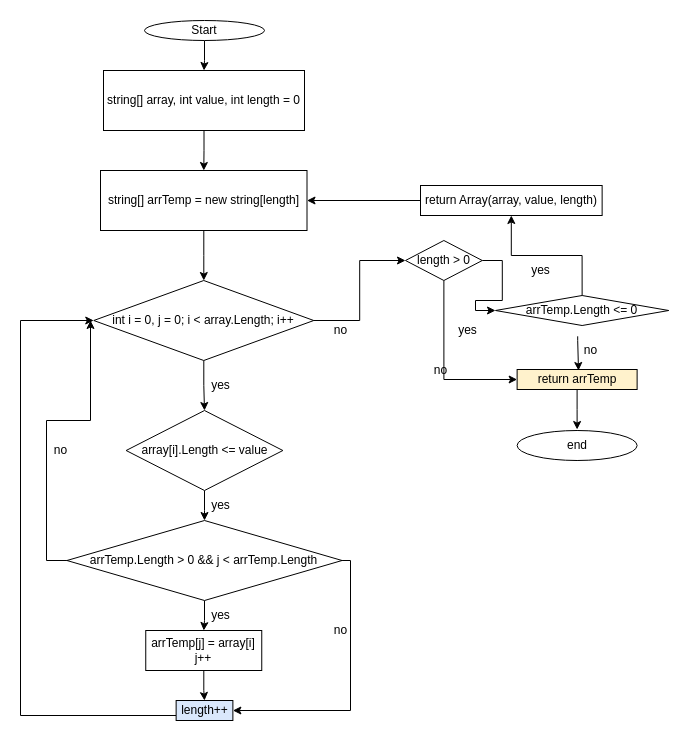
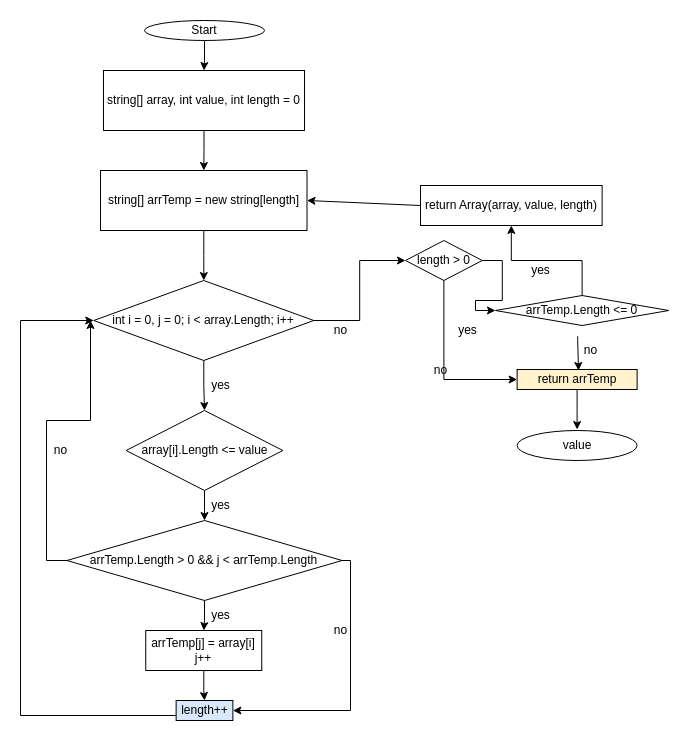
  <mxCell id="0" />
  <mxCell id="1" parent="0" />
  <mxCell id="2" value="" style="edgeStyle=orthogonalEdgeStyle;rounded=0;orthogonalLoop=1;jettySize=auto;html=1;" edge="1" parent="1" source="3" target="5"><mxGeometry relative="1" as="geometry" /></mxCell>
  <mxCell id="3" value="Start" style="ellipse;whiteSpace=wrap;html=1;" vertex="1" parent="1"><mxGeometry x="144" y="20" width="120" height="20" as="geometry" /></mxCell>
  <mxCell id="4" value="" style="edgeStyle=orthogonalEdgeStyle;rounded=0;orthogonalLoop=1;jettySize=auto;html=1;" edge="1" parent="1" source="5" target="7"><mxGeometry relative="1" as="geometry" /></mxCell>
  <mxCell id="5" value="string[] array, int value, int length = 0" style="whiteSpace=wrap;html=1;" vertex="1" parent="1"><mxGeometry x="103" y="70" width="201" height="60" as="geometry" /></mxCell>
  <mxCell id="6" value="" style="edgeStyle=orthogonalEdgeStyle;rounded=0;orthogonalLoop=1;jettySize=auto;html=1;" edge="1" parent="1" source="7" target="10"><mxGeometry relative="1" as="geometry" /></mxCell>
  <mxCell id="7" value="string[] arrTemp = new string[length]" style="whiteSpace=wrap;html=1;" vertex="1" parent="1"><mxGeometry x="100" y="170" width="206.5" height="60" as="geometry" /></mxCell>
  <mxCell id="8" value="" style="edgeStyle=orthogonalEdgeStyle;rounded=0;orthogonalLoop=1;jettySize=auto;html=1;" edge="1" parent="1" source="10" target="12"><mxGeometry relative="1" as="geometry" /></mxCell>
  <mxCell id="9" value="" style="edgeStyle=orthogonalEdgeStyle;rounded=0;orthogonalLoop=1;jettySize=auto;html=1;" edge="1" parent="1" source="10" target="29"><mxGeometry relative="1" as="geometry" /></mxCell>
  <mxCell id="10" value="int i = 0, j = 0; i &amp;lt; array.Length; i++" style="rhombus;whiteSpace=wrap;html=1;" vertex="1" parent="1"><mxGeometry x="93.25" y="280" width="220" height="80" as="geometry" /></mxCell>
  <mxCell id="11" value="" style="edgeStyle=orthogonalEdgeStyle;rounded=0;orthogonalLoop=1;jettySize=auto;html=1;" edge="1" parent="1" source="12" target="17"><mxGeometry relative="1" as="geometry" /></mxCell>
  <mxCell id="12" value="array[i].Length &amp;lt;= value" style="rhombus;whiteSpace=wrap;html=1;" vertex="1" parent="1"><mxGeometry x="125.63" y="410" width="156.75" height="80" as="geometry" /></mxCell>
  <mxCell id="13" value="yes" style="text;html=1;align=center;verticalAlign=middle;resizable=0;points=[];autosize=1;strokeColor=none;fillColor=none;" vertex="1" parent="1"><mxGeometry x="200" y="370" width="40" height="30" as="geometry" /></mxCell>
  <mxCell id="14" value="" style="edgeStyle=orthogonalEdgeStyle;rounded=0;orthogonalLoop=1;jettySize=auto;html=1;" edge="1" parent="1" source="17" target="20"><mxGeometry relative="1" as="geometry" /></mxCell>
  <mxCell id="15" style="edgeStyle=orthogonalEdgeStyle;rounded=0;orthogonalLoop=1;jettySize=auto;html=1;exitX=1;exitY=0.5;exitDx=0;exitDy=0;entryX=1;entryY=0.5;entryDx=0;entryDy=0;" edge="1" parent="1" source="17" target="23"><mxGeometry relative="1" as="geometry"><Array as="points"><mxPoint x="350" y="560" /><mxPoint x="350" y="710" /></Array></mxGeometry></mxCell>
  <mxCell id="16" style="edgeStyle=orthogonalEdgeStyle;rounded=0;orthogonalLoop=1;jettySize=auto;html=1;exitX=0;exitY=0.5;exitDx=0;exitDy=0;" edge="1" parent="1" source="17"><mxGeometry relative="1" as="geometry"><mxPoint x="90" y="320" as="targetPoint" /><Array as="points"><mxPoint x="46" y="560" /><mxPoint x="46" y="420" /><mxPoint x="90" y="420" /></Array></mxGeometry></mxCell>
  <mxCell id="17" value="arrTemp.Length &amp;gt; 0 &amp;amp;&amp;amp; j &amp;lt; arrTemp.Length" style="rhombus;whiteSpace=wrap;html=1;" vertex="1" parent="1"><mxGeometry x="66.44" y="520" width="275.12" height="80" as="geometry" /></mxCell>
  <mxCell id="18" value="yes" style="text;html=1;align=center;verticalAlign=middle;resizable=0;points=[];autosize=1;strokeColor=none;fillColor=none;" vertex="1" parent="1"><mxGeometry x="200" y="490" width="40" height="30" as="geometry" /></mxCell>
  <mxCell id="19" value="" style="edgeStyle=orthogonalEdgeStyle;rounded=0;orthogonalLoop=1;jettySize=auto;html=1;" edge="1" parent="1" source="20" target="23"><mxGeometry relative="1" as="geometry" /></mxCell>
  <mxCell id="20" value="&lt;div&gt;arrTemp[j] = array[i]&lt;/div&gt;&lt;div&gt;j++&lt;/div&gt;" style="whiteSpace=wrap;html=1;" vertex="1" parent="1"><mxGeometry x="145.25" y="630" width="116" height="40" as="geometry" /></mxCell>
  <mxCell id="21" value="yes" style="text;html=1;align=center;verticalAlign=middle;resizable=0;points=[];autosize=1;strokeColor=none;fillColor=none;" vertex="1" parent="1"><mxGeometry x="200" y="600" width="40" height="30" as="geometry" /></mxCell>
  <mxCell id="22" style="edgeStyle=orthogonalEdgeStyle;rounded=0;orthogonalLoop=1;jettySize=auto;html=1;exitX=0;exitY=0.75;exitDx=0;exitDy=0;entryX=0;entryY=0.5;entryDx=0;entryDy=0;" edge="1" parent="1" source="23" target="10"><mxGeometry relative="1" as="geometry"><Array as="points"><mxPoint x="20" y="715" /><mxPoint x="20" y="320" /></Array></mxGeometry></mxCell>
  <mxCell id="23" value="length++" style="whiteSpace=wrap;html=1;fillColor=#dae8fc;" vertex="1" parent="1"><mxGeometry x="175.63" y="700" width="56.75" height="20" as="geometry" /></mxCell>
  <mxCell id="24" value="no" style="text;html=1;align=center;verticalAlign=middle;resizable=0;points=[];autosize=1;strokeColor=none;fillColor=none;" vertex="1" parent="1"><mxGeometry x="320" y="615" width="40" height="30" as="geometry" /></mxCell>
  <mxCell id="25" value="no" style="text;html=1;align=center;verticalAlign=middle;resizable=0;points=[];autosize=1;strokeColor=none;fillColor=none;" vertex="1" parent="1"><mxGeometry x="40" y="435" width="40" height="30" as="geometry" /></mxCell>
  <mxCell id="26" value="" style="edgeStyle=orthogonalEdgeStyle;rounded=0;orthogonalLoop=1;jettySize=auto;html=1;exitX=1;exitY=0.5;exitDx=0;exitDy=0;entryX=0;entryY=0.5;entryDx=0;entryDy=0;" edge="1" parent="1" source="29" target="36"><mxGeometry relative="1" as="geometry"><mxPoint x="408.4" y="375" as="targetPoint" /></mxGeometry></mxCell>
  <mxCell id="27" value="" style="edgeStyle=orthogonalEdgeStyle;rounded=0;orthogonalLoop=1;jettySize=auto;html=1;exitX=0.5;exitY=0;exitDx=0;exitDy=0;" edge="1" parent="1" source="36" target="38"><mxGeometry relative="1" as="geometry"><mxPoint x="580" y="300" as="sourcePoint" /></mxGeometry></mxCell>
  <mxCell id="28" style="edgeStyle=orthogonalEdgeStyle;rounded=0;orthogonalLoop=1;jettySize=auto;html=1;exitX=0.5;exitY=1;exitDx=0;exitDy=0;entryX=0;entryY=0.5;entryDx=0;entryDy=0;" edge="1" parent="1" source="29" target="35"><mxGeometry relative="1" as="geometry" /></mxCell>
  <mxCell id="29" value="length &amp;gt; 0" style="rhombus;whiteSpace=wrap;html=1;" vertex="1" parent="1"><mxGeometry x="405" y="240" width="76.75" height="40" as="geometry" /></mxCell>
  <mxCell id="30" value="no" style="text;html=1;align=center;verticalAlign=middle;resizable=0;points=[];autosize=1;strokeColor=none;fillColor=none;" vertex="1" parent="1"><mxGeometry x="320" y="315" width="40" height="30" as="geometry" /></mxCell>
  <mxCell id="31" value="yes" style="text;html=1;align=center;verticalAlign=middle;resizable=0;points=[];autosize=1;strokeColor=none;fillColor=none;" vertex="1" parent="1"><mxGeometry x="446.75" y="315" width="40" height="30" as="geometry" /></mxCell>
- <mxCell id="32" value="end" style="ellipse;whiteSpace=wrap;html=1;" vertex="1" parent="1"><mxGeometry x="516.62" y="430" width="120" height="30" as="geometry" /></mxCell>
+ <mxCell id="32" value="value" style="ellipse;whiteSpace=wrap;html=1;" vertex="1" parent="1"><mxGeometry x="516.62" y="430" width="120" height="30" as="geometry" /></mxCell>
  <mxCell id="33" value="" style="edgeStyle=orthogonalEdgeStyle;rounded=0;orthogonalLoop=1;jettySize=auto;html=1;exitX=0.18;exitY=0.027;exitDx=0;exitDy=0;exitPerimeter=0;" edge="1" parent="1" source="37"><mxGeometry relative="1" as="geometry"><mxPoint x="660" y="250" as="sourcePoint" /><mxPoint x="578" y="370" as="targetPoint" /><Array as="points"><mxPoint x="577" y="340" /></Array></mxGeometry></mxCell>
  <mxCell id="34" value="" style="edgeStyle=orthogonalEdgeStyle;rounded=0;orthogonalLoop=1;jettySize=auto;html=1;" edge="1" parent="1" source="35"><mxGeometry relative="1" as="geometry"><mxPoint x="576.62" y="429" as="targetPoint" /></mxGeometry></mxCell>
  <mxCell id="35" value="return arrTemp" style="rounded=0;whiteSpace=wrap;html=1;fillColor=#fff2cc;" vertex="1" parent="1"><mxGeometry x="516.62" y="369" width="120" height="20" as="geometry" /></mxCell>
  <mxCell id="36" value="arrTemp.Length &amp;lt;= 0" style="rhombus;whiteSpace=wrap;html=1;" vertex="1" parent="1"><mxGeometry x="495" y="295" width="173.25" height="30" as="geometry" /></mxCell>
  <mxCell id="37" value="no" style="text;html=1;align=center;verticalAlign=middle;resizable=0;points=[];autosize=1;strokeColor=none;fillColor=none;" vertex="1" parent="1"><mxGeometry x="570" y="335" width="40" height="30" as="geometry" /></mxCell>
- <mxCell id="38" value="return Array(array, value, length)" style="whiteSpace=wrap;html=1;" vertex="1" parent="1"><mxGeometry x="420" y="185" width="181.63" height="30" as="geometry" /></mxCell>
+ <mxCell id="38" value="return Array(array, value, length)" style="whiteSpace=wrap;html=1;" vertex="1" parent="1"><mxGeometry x="420" y="185" width="181.63" height="40" as="geometry" /></mxCell>
  <mxCell id="39" value="" style="endArrow=classic;html=1;rounded=0;exitX=0;exitY=0.5;exitDx=0;exitDy=0;entryX=1;entryY=0.5;entryDx=0;entryDy=0;" edge="1" parent="1" source="38" target="7"><mxGeometry width="50" height="50" relative="1" as="geometry"><mxPoint x="400" y="480" as="sourcePoint" /><mxPoint x="450" y="430" as="targetPoint" /></mxGeometry></mxCell>
  <mxCell id="40" value="no" style="text;html=1;align=center;verticalAlign=middle;resizable=0;points=[];autosize=1;strokeColor=none;fillColor=none;" vertex="1" parent="1"><mxGeometry x="420" y="355" width="40" height="30" as="geometry" /></mxCell>
  <mxCell id="41" value="yes" style="text;html=1;align=center;verticalAlign=middle;resizable=0;points=[];autosize=1;strokeColor=none;fillColor=none;" vertex="1" parent="1"><mxGeometry x="520" y="255" width="40" height="30" as="geometry" /></mxCell>
